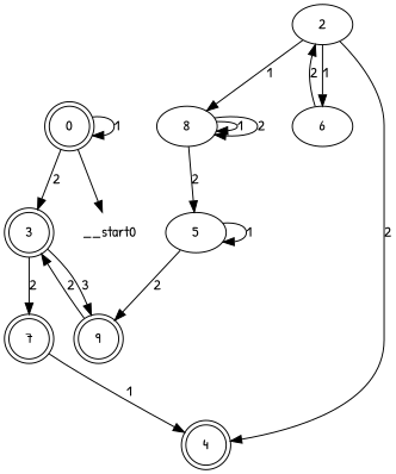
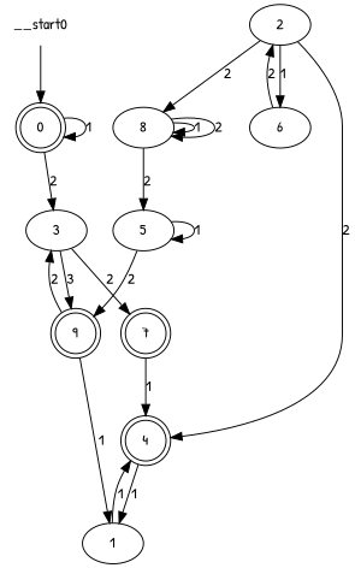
  digraph {
    fontname="Patrick Hand"
    node [fontname="Patrick Hand"]
    edge [fontname="Patrick Hand"]
    n1 [label=0 shape=doublecircle]
-   n2 [label=3 shape=doublecircle]
+   n2 [label=3]
    n3 [label=7 shape=doublecircle]
    n4 [label=9 shape=doublecircle]
+   n5 [label=1]
    n6 [label=4 shape=doublecircle]
    n7 [label=5 shape=ellipse]
    n8 [label=2]
    n9 [label=6]
    n10 [label=8]
    __start0 [shape=none]
    n1 -> n1 [label=1]
    n1 -> n2 [label=2]
    n2 -> n3 [label=2]
    n2 -> n4 [label=3]
    n3 -> n6 [label=1]
    n4 -> n2 [label=2]
+   n4 -> n5 [label=1]
+   n5 -> n6 [label=1]
+   n6 -> n5 [label=1]
    n7 -> n4 [label=2]
    n7 -> n7 [label=1]
    n8 -> n6 [label=2]
    n8 -> n9 [label=1]
-   n8 -> n10 [label=1]
+   n8 -> n10 [label=2]
    n9 -> n8 [label=2]
    n10 -> n7 [label=2]
    n10 -> n10 [label=1]
    n10 -> n10 [label=2]
-   n1 -> __start0
+   __start0 -> n1
  }
